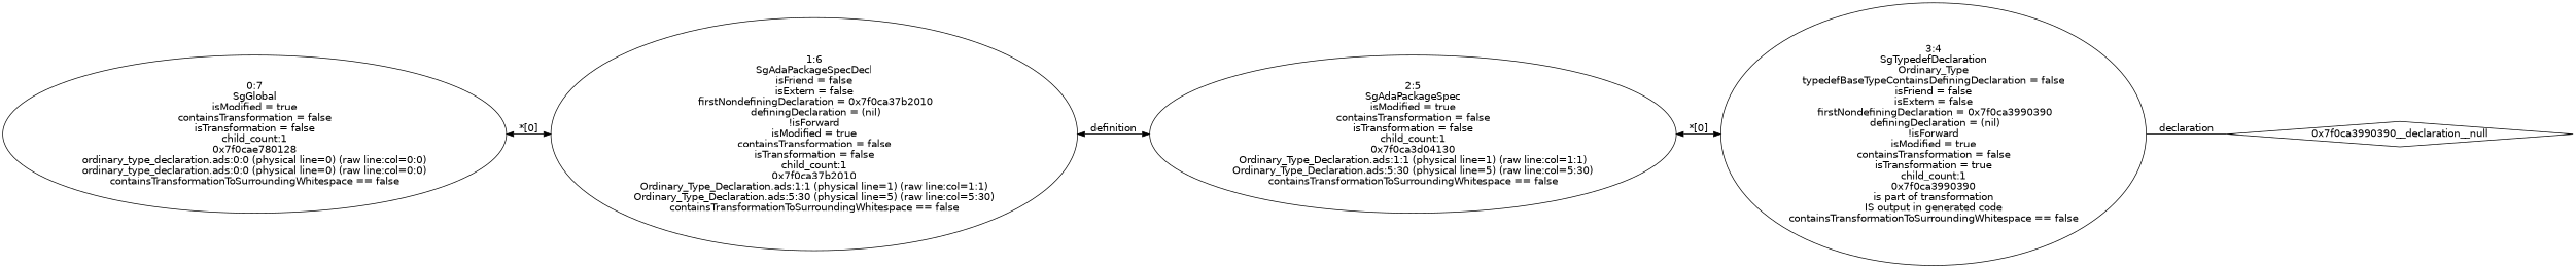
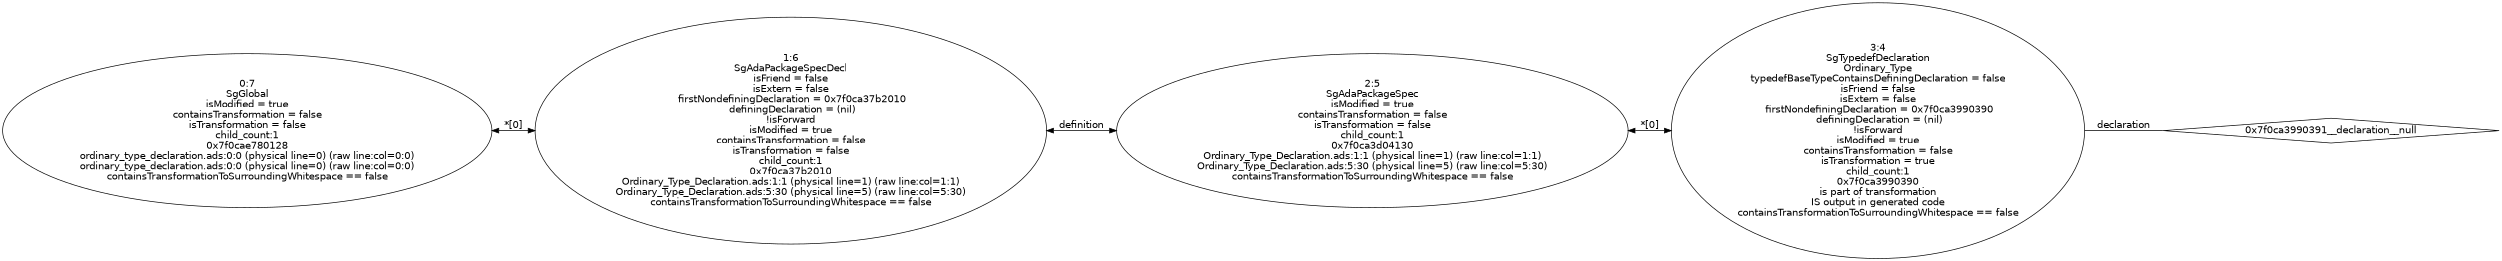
  digraph {
    rankdir=LR
    fontname="DejaVu Sans"
    node [fontname="DejaVu Sans"]
    edge [dir=both fontname="DejaVu Sans"]
    n1 [label="3:4\nSgTypedefDeclaration\nOrdinary_Type\n typedefBaseTypeContainsDefiningDeclaration = false \n isFriend = false \n isExtern = false \n firstNondefiningDeclaration = 0x7f0ca3990390\n definingDeclaration = (nil)\n!isForward\nisModified = true\ncontainsTransformation = false\nisTransformation = true\nchild_count:1\n0x7f0ca3990390\nis part of transformation\nIS output in generated code\ncontainsTransformationToSurroundingWhitespace == false\n"]
-   "0x7f0ca3990390__declaration__null" [shape=diamond]
+   "0x7f0ca3990390__declaration__null" [shape=diamond label="0x7f0ca3990391__declaration__null"]
    n3 [label="2:5\nSgAdaPackageSpec\nisModified = true\ncontainsTransformation = false\nisTransformation = false\nchild_count:1\n0x7f0ca3d04130\nOrdinary_Type_Declaration.ads:1:1 (physical line=1) (raw line:col=1:1)\nOrdinary_Type_Declaration.ads:5:30 (physical line=5) (raw line:col=5:30)\ncontainsTransformationToSurroundingWhitespace == false\n"]
    n4 [label="1:6\nSgAdaPackageSpecDecl\n isFriend = false \n isExtern = false \n firstNondefiningDeclaration = 0x7f0ca37b2010\n definingDeclaration = (nil)\n!isForward\nisModified = true\ncontainsTransformation = false\nisTransformation = false\nchild_count:1\n0x7f0ca37b2010\nOrdinary_Type_Declaration.ads:1:1 (physical line=1) (raw line:col=1:1)\nOrdinary_Type_Declaration.ads:5:30 (physical line=5) (raw line:col=5:30)\ncontainsTransformationToSurroundingWhitespace == false\n"]
    n5 [label="0:7\nSgGlobal\nisModified = true\ncontainsTransformation = false\nisTransformation = false\nchild_count:1\n0x7f0cae780128\nordinary_type_declaration.ads:0:0 (physical line=0) (raw line:col=0:0)\nordinary_type_declaration.ads:0:0 (physical line=0) (raw line:col=0:0)\ncontainsTransformationToSurroundingWhitespace == false\n"]
    n1 -> "0x7f0ca3990390__declaration__null" [dir=none label=declaration]
    n3 -> n1 [label="*[0]"]
    n4 -> n3 [label=definition]
    n5 -> n4 [label="*[0]"]
  }
